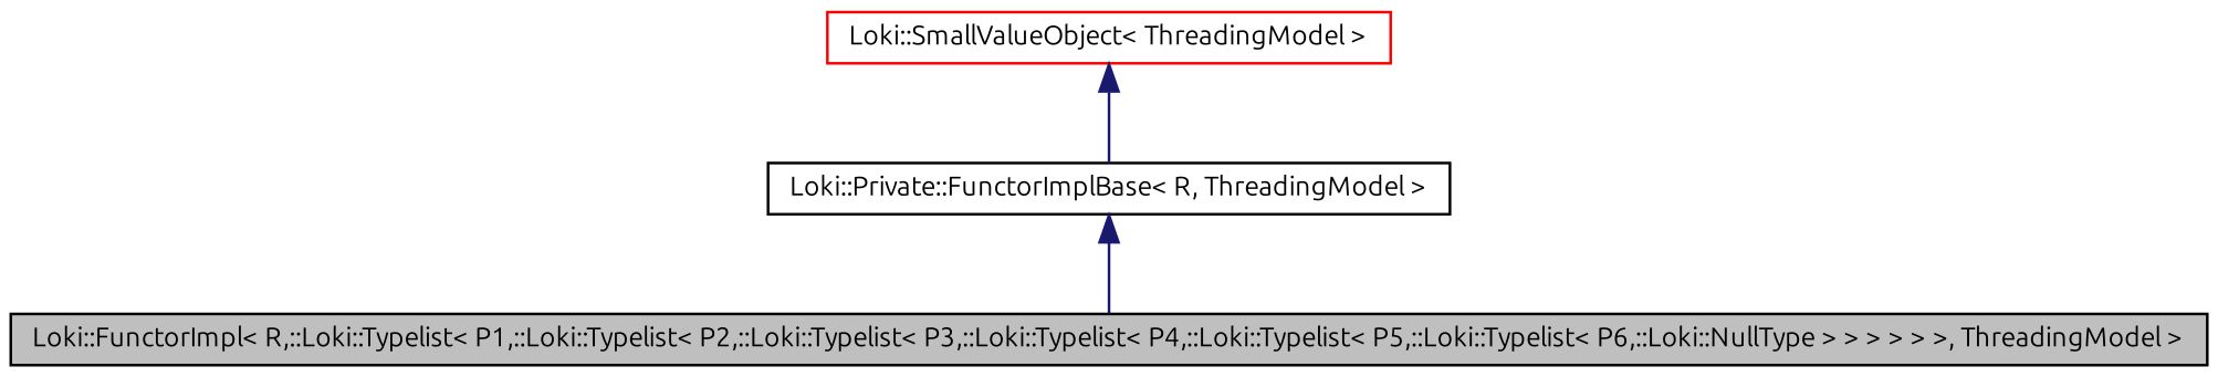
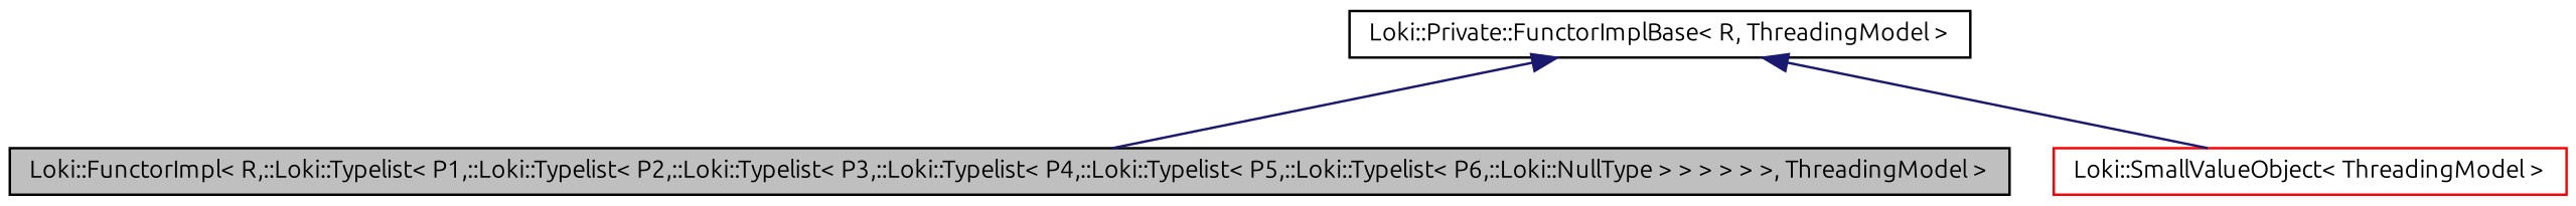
  digraph {
    fontname=Ubuntu
    node [color=black fontname=Ubuntu fontsize=10 shape=record]
    edge [color=midnightblue dir=back fontname=Ubuntu fontsize=10 labelfontname="FreeSans.ttf" labelfontsize=10 style=solid]
    n1 [fillcolor=grey75 fontcolor=black height=0.2 label="Loki::FunctorImpl\< R,::Loki::Typelist\< P1,::Loki::Typelist\< P2,::Loki::Typelist\< P3,::Loki::Typelist\< P4,::Loki::Typelist\< P5,::Loki::Typelist\< P6,::Loki::NullType \> \> \> \> \> \>, ThreadingModel \>" style=filled width=0.4]
    n2 [height=0.2 label="Loki::Private::FunctorImplBase\< R, ThreadingModel \>" width=0.4]
    n3 [color=red height=0.2 label="Loki::SmallValueObject\< ThreadingModel \>" width=0.4]
    n2 -> n1
-   n3 -> n2
+   n2 -> n3
  }
